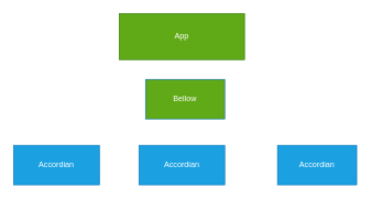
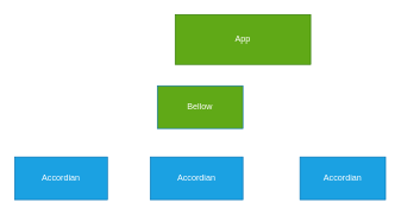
  <mxCell id="0" />
  <mxCell id="1" parent="0" />
- <mxCell id="2" value="App" style="rounded=0;whiteSpace=wrap;html=1;fillColor=#60a917;fontColor=#ffffff;strokeColor=#2D7600;" vertex="1" parent="1"><mxGeometry x="180" y="20" width="190" height="70" as="geometry" /></mxCell>
+ <mxCell id="2" value="App" style="rounded=0;whiteSpace=wrap;html=1;fillColor=#60a917;fontColor=#ffffff;strokeColor=#2D7600;" vertex="1" parent="1"><mxGeometry x="245" y="20" width="190" height="70" as="geometry" /></mxCell>
  <mxCell id="3" value="Bellow" style="rounded=0;whiteSpace=wrap;html=1;fillColor=#60a917;fontColor=#ffffff;strokeColor=#006EAF;" vertex="1" parent="1"><mxGeometry x="220" y="120" width="120" height="60" as="geometry" /></mxCell>
  <mxCell id="4" value="Accordian" style="rounded=0;whiteSpace=wrap;html=1;fillColor=#1ba1e2;fontColor=#ffffff;strokeColor=#006EAF;" vertex="1" parent="1"><mxGeometry x="20" y="220" width="130" height="60" as="geometry" /></mxCell>
  <mxCell id="5" value="Accordian" style="rounded=0;whiteSpace=wrap;html=1;fillColor=#1ba1e2;fontColor=#ffffff;strokeColor=#006EAF;" vertex="1" parent="1"><mxGeometry x="210" y="220" width="130" height="60" as="geometry" /></mxCell>
  <mxCell id="6" value="Accordian" style="rounded=0;whiteSpace=wrap;html=1;fillColor=#1ba1e2;fontColor=#ffffff;strokeColor=#006EAF;" vertex="1" parent="1"><mxGeometry x="420" y="220" width="120" height="60" as="geometry" /></mxCell>
